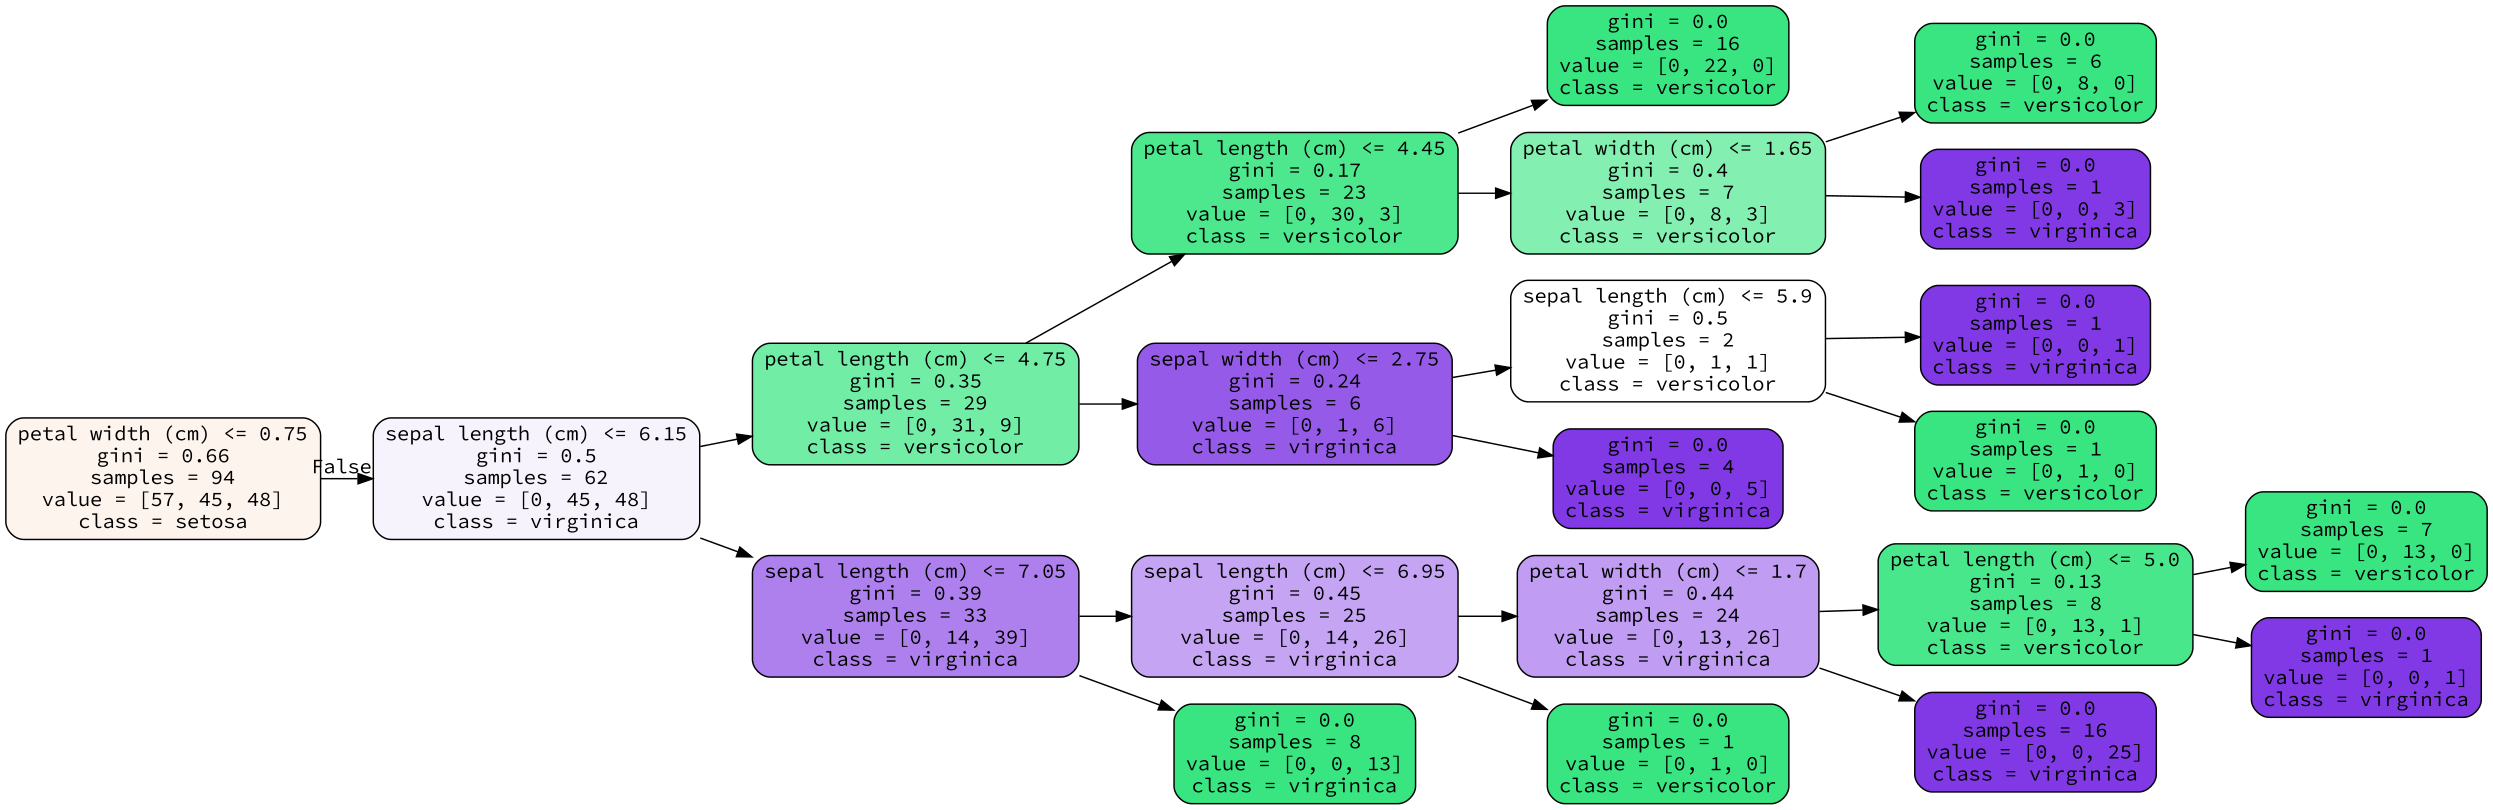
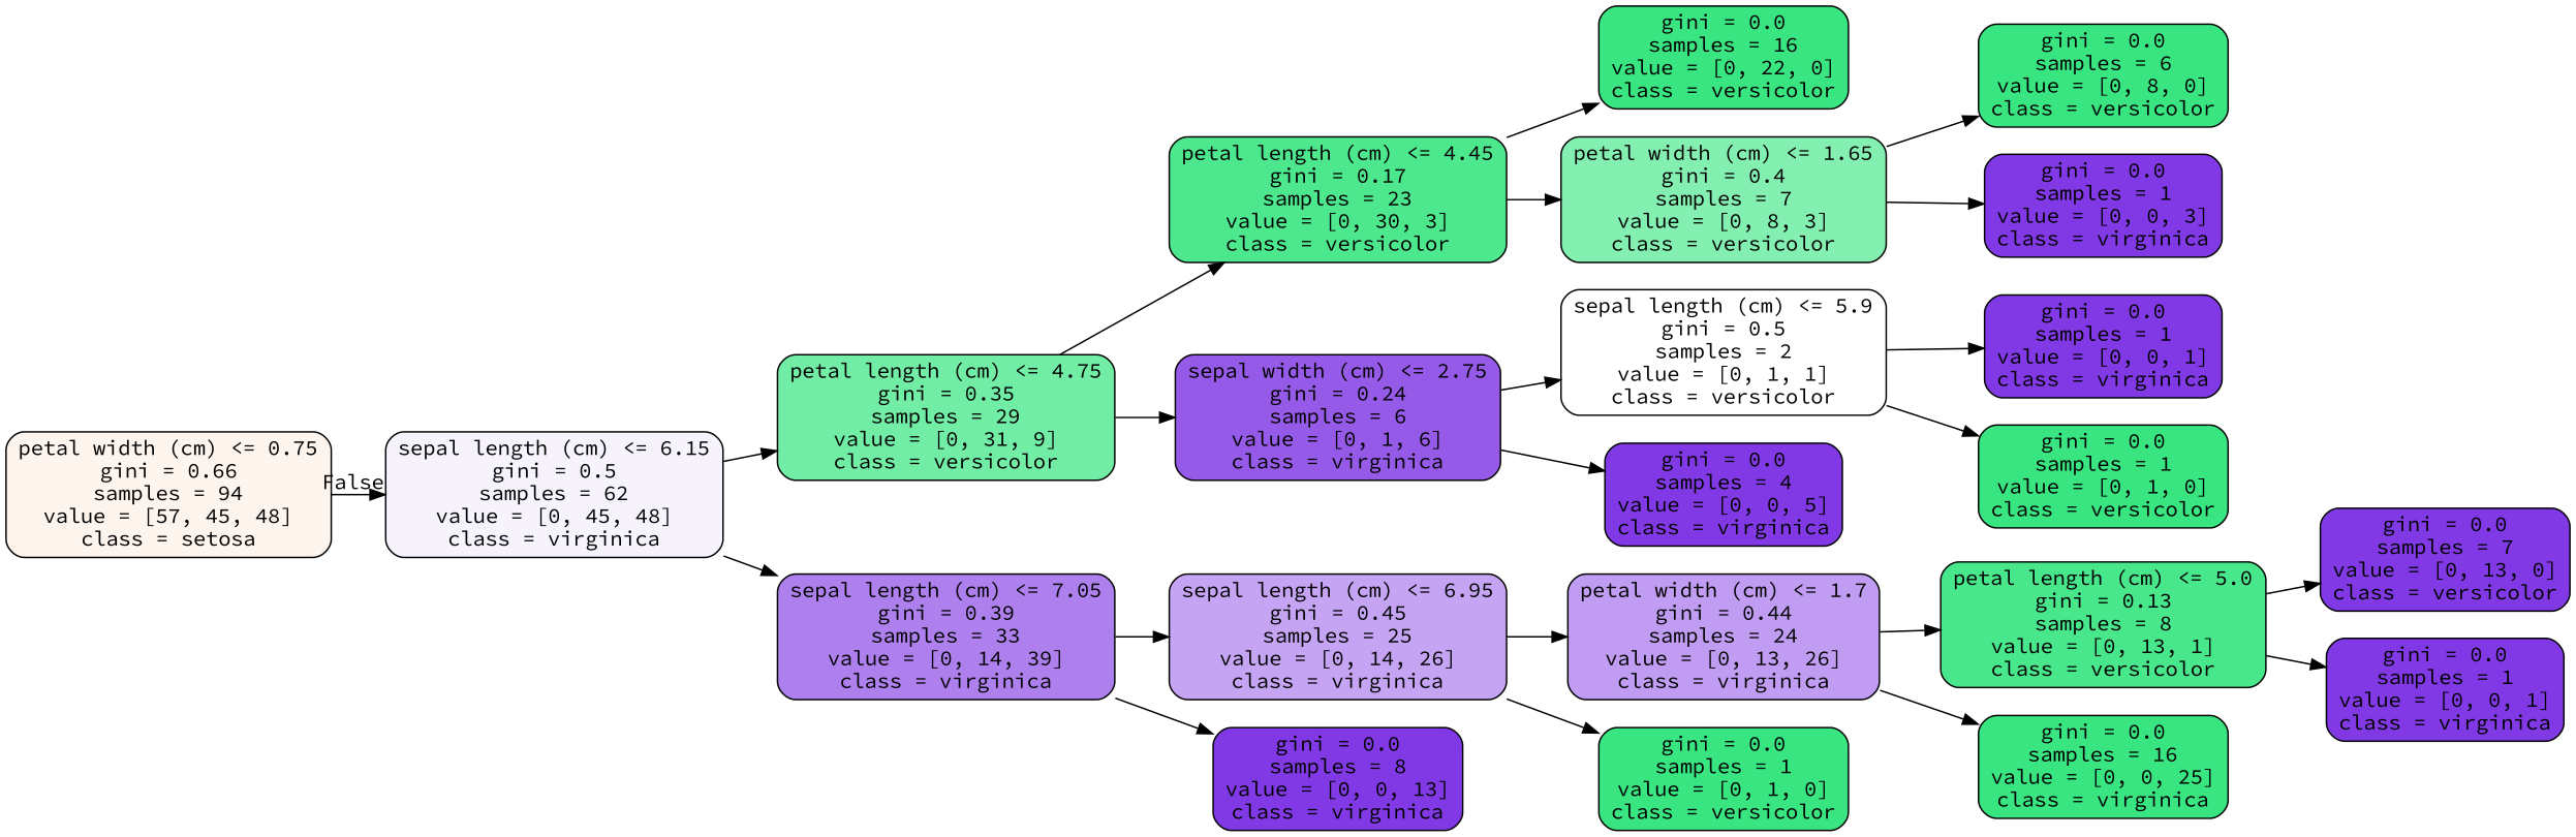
  digraph {
    fontname="Source Code Pro"
    rankdir=LR
    node [color=black fillcolor="#8139e5" fontname="Source Code Pro" shape=box style="filled, rounded"]
    edge [fontname="Source Code Pro"]
    n1 [fillcolor="#fdf4ee" label="petal width (cm) <= 0.75\ngini = 0.66\nsamples = 94\nvalue = [57, 45, 48]\nclass = setosa"]
    n2 [fillcolor="#f7f3fd" label="sepal length (cm) <= 6.15\ngini = 0.5\nsamples = 62\nvalue = [0, 45, 48]\nclass = virginica"]
    n3 [fillcolor="#72eda6" label="petal length (cm) <= 4.75\ngini = 0.35\nsamples = 29\nvalue = [0, 31, 9]\nclass = versicolor"]
    n4 [fillcolor="#ae80ee" label="sepal length (cm) <= 7.05\ngini = 0.39\nsamples = 33\nvalue = [0, 14, 39]\nclass = virginica"]
    n5 [fillcolor="#4de88e" label="petal length (cm) <= 4.45\ngini = 0.17\nsamples = 23\nvalue = [0, 30, 3]\nclass = versicolor"]
    n6 [fillcolor="#965ae9" label="sepal width (cm) <= 2.75\ngini = 0.24\nsamples = 6\nvalue = [0, 1, 6]\nclass = virginica"]
    n7 [fillcolor="#c5a4f3" label="sepal length (cm) <= 6.95\ngini = 0.45\nsamples = 25\nvalue = [0, 14, 26]\nclass = virginica"]
-   n8 [fillcolor="#39e581" label="gini = 0.0\nsamples = 8\nvalue = [0, 0, 13]\nclass = virginica"]
+   n8 [label="gini = 0.0\nsamples = 8\nvalue = [0, 0, 13]\nclass = virginica"]
    n9 [fillcolor="#39e581" label="gini = 0.0\nsamples = 16\nvalue = [0, 22, 0]\nclass = versicolor"]
    n10 [fillcolor="#83efb0" label="petal width (cm) <= 1.65\ngini = 0.4\nsamples = 7\nvalue = [0, 8, 3]\nclass = versicolor"]
    n11 [fillcolor="#ffffff" label="sepal length (cm) <= 5.9\ngini = 0.5\nsamples = 2\nvalue = [0, 1, 1]\nclass = versicolor"]
    n12 [label="gini = 0.0\nsamples = 4\nvalue = [0, 0, 5]\nclass = virginica"]
    n13 [fillcolor="#39e581" label="gini = 0.0\nsamples = 6\nvalue = [0, 8, 0]\nclass = versicolor"]
    n14 [label="gini = 0.0\nsamples = 1\nvalue = [0, 0, 3]\nclass = virginica"]
    n15 [label="gini = 0.0\nsamples = 1\nvalue = [0, 0, 1]\nclass = virginica"]
    n16 [fillcolor="#39e581" label="gini = 0.0\nsamples = 1\nvalue = [0, 1, 0]\nclass = versicolor"]
    n17 [fillcolor="#c09cf2" label="petal width (cm) <= 1.7\ngini = 0.44\nsamples = 24\nvalue = [0, 13, 26]\nclass = virginica"]
    n18 [fillcolor="#39e581" label="gini = 0.0\nsamples = 1\nvalue = [0, 1, 0]\nclass = versicolor"]
    n19 [fillcolor="#48e78b" label="petal length (cm) <= 5.0\ngini = 0.13\nsamples = 8\nvalue = [0, 13, 1]\nclass = versicolor"]
-   n20 [label="gini = 0.0\nsamples = 16\nvalue = [0, 0, 25]\nclass = virginica"]
-   n21 [fillcolor="#39e581" label="gini = 0.0\nsamples = 7\nvalue = [0, 13, 0]\nclass = versicolor"]
+   n20 [fillcolor="#39e581" label="gini = 0.0\nsamples = 16\nvalue = [0, 0, 25]\nclass = virginica"]
+   n21 [label="gini = 0.0\nsamples = 7\nvalue = [0, 13, 0]\nclass = versicolor"]
    n22 [label="gini = 0.0\nsamples = 1\nvalue = [0, 0, 1]\nclass = virginica"]
    n1 -> n2 [headlabel=False labelangle=-45 labeldistance=2.5]
    n2 -> n3
    n2 -> n4
    n3 -> n5
    n3 -> n6
    n4 -> n7
    n4 -> n8
    n5 -> n9
    n5 -> n10
    n6 -> n11
    n6 -> n12
    n7 -> n17
    n7 -> n18
    n10 -> n13
    n10 -> n14
    n11 -> n15
    n11 -> n16
    n17 -> n19
    n17 -> n20
    n19 -> n21
    n19 -> n22
  }
